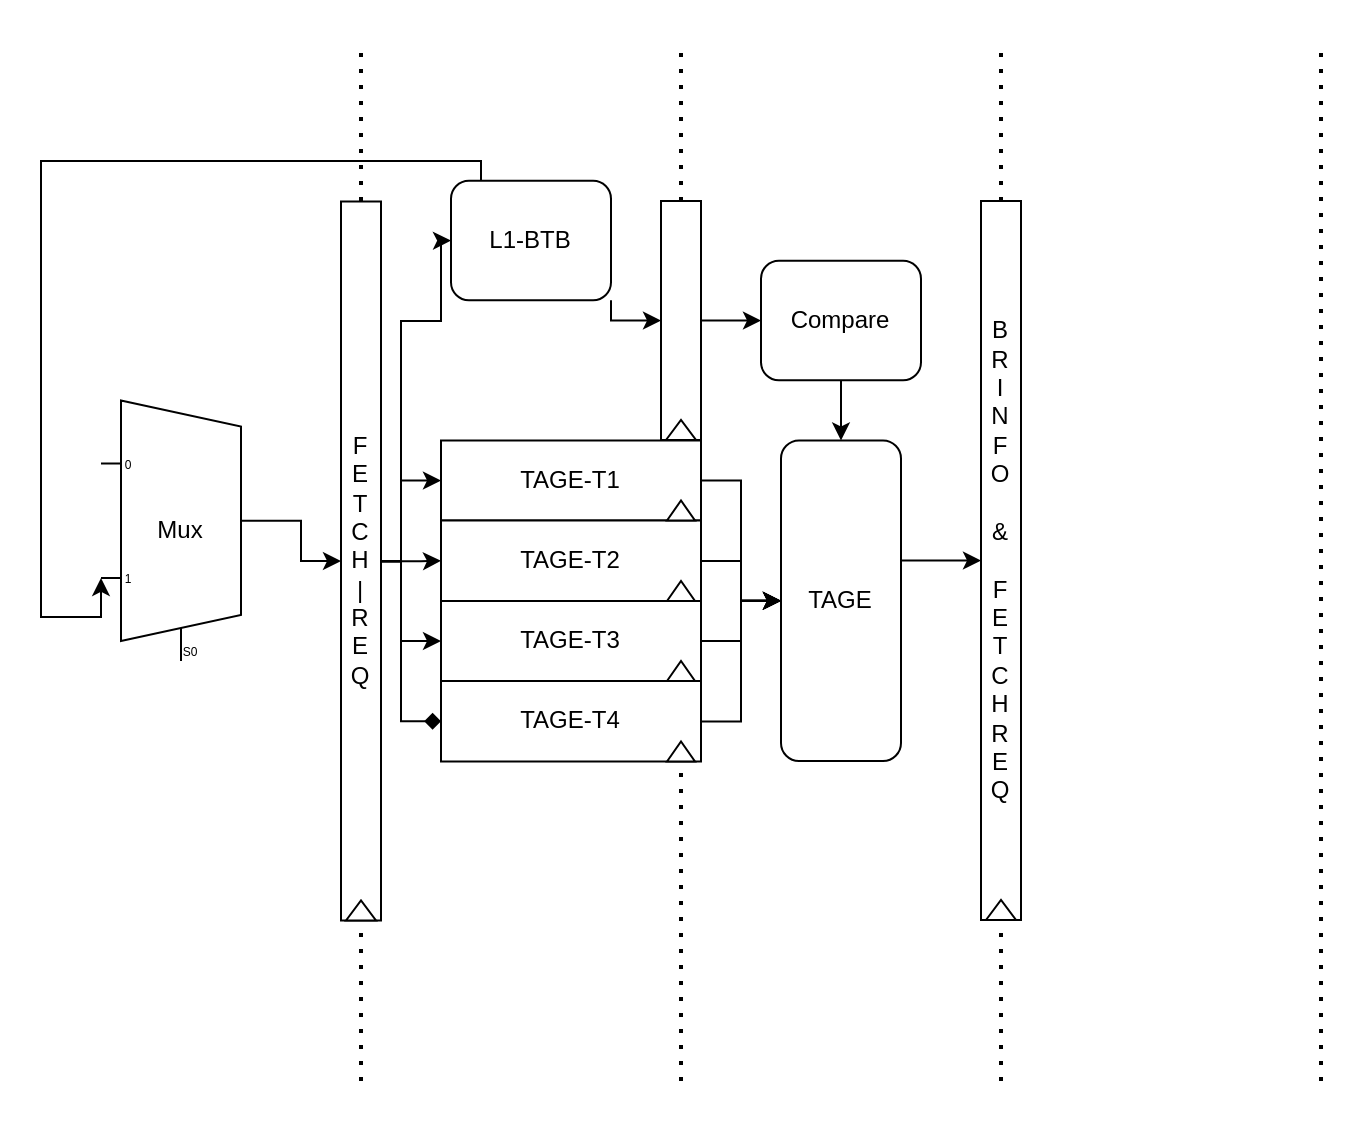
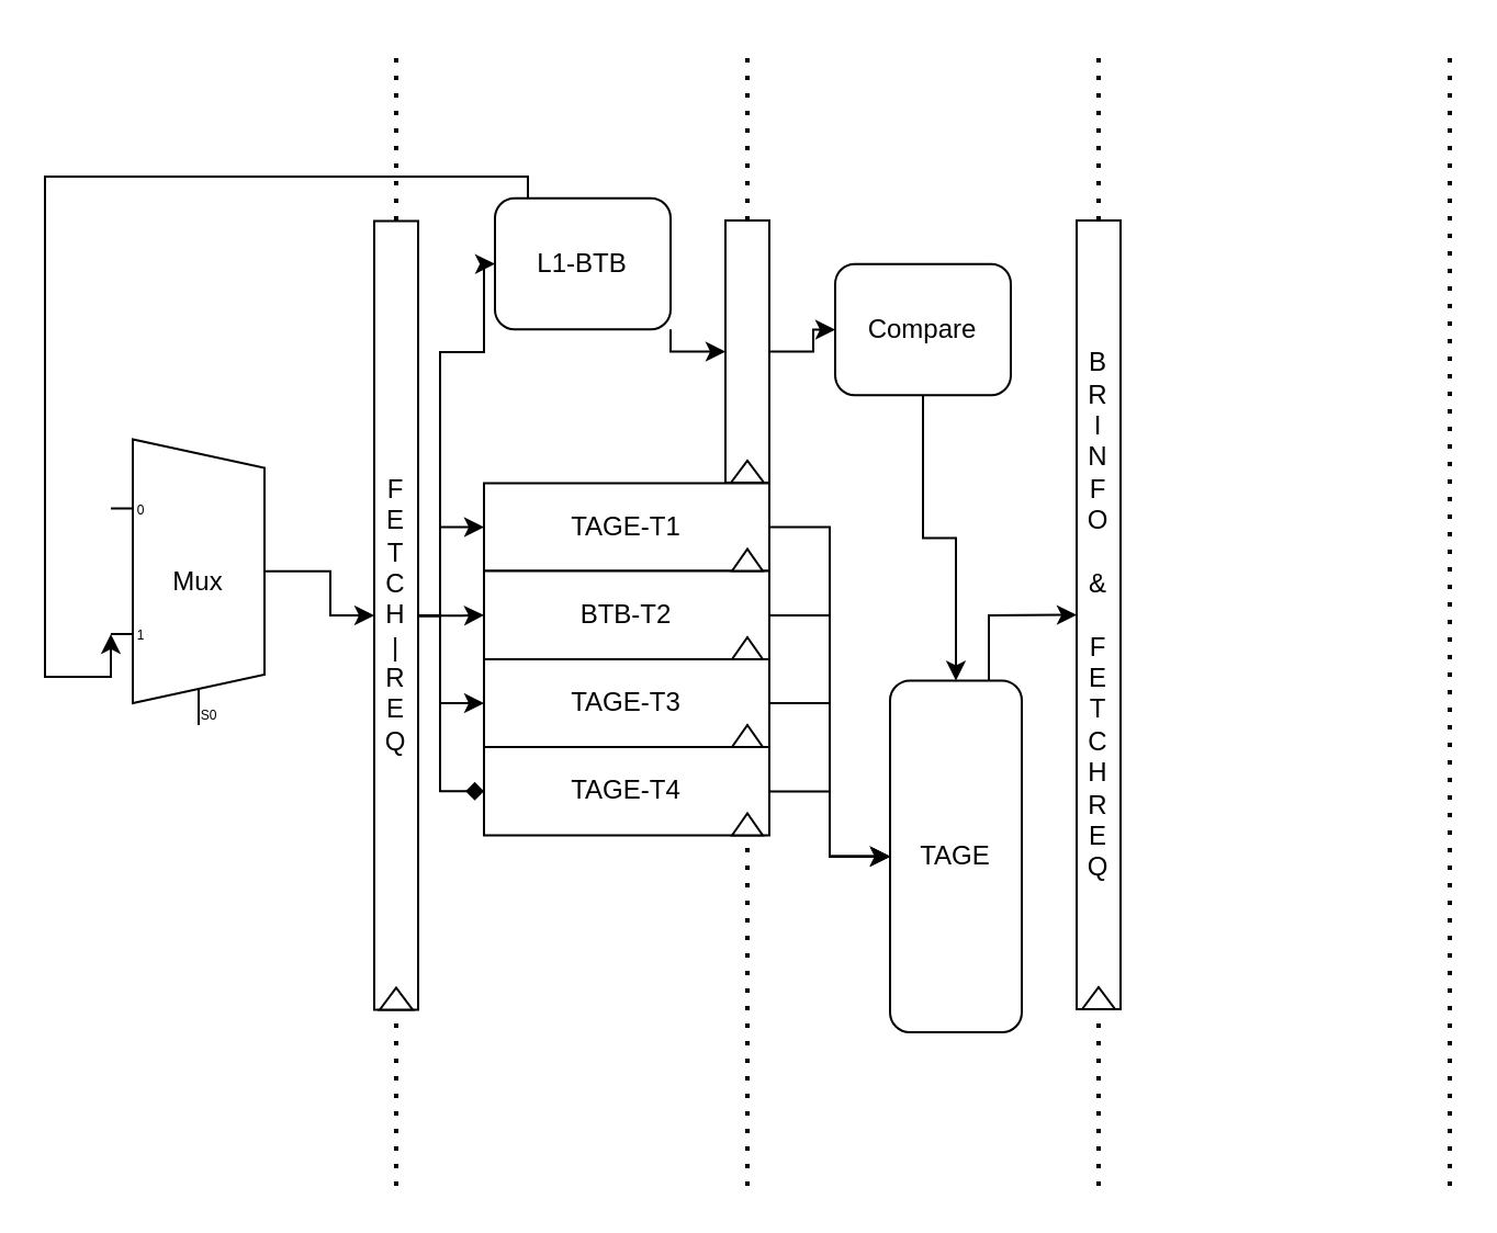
  <mxCell id="0" />
  <mxCell id="1" parent="0" />
  <mxCell id="2" value="" style="endArrow=none;dashed=1;html=1;dashPattern=1 3;strokeWidth=2;rounded=0;" parent="1" edge="1"><mxGeometry width="50" height="50" relative="1" as="geometry"><mxPoint x="340" y="540" as="sourcePoint" /><mxPoint x="340" y="20" as="targetPoint" /></mxGeometry></mxCell>
  <mxCell id="3" value="" style="endArrow=none;dashed=1;html=1;dashPattern=1 3;strokeWidth=2;rounded=0;" parent="1" edge="1"><mxGeometry width="50" height="50" relative="1" as="geometry"><mxPoint x="180" y="540" as="sourcePoint" /><mxPoint x="180" y="20" as="targetPoint" /></mxGeometry></mxCell>
  <mxCell id="4" value="" style="endArrow=none;dashed=1;html=1;dashPattern=1 3;strokeWidth=2;rounded=0;" parent="1" edge="1"><mxGeometry width="50" height="50" relative="1" as="geometry"><mxPoint x="500" y="540" as="sourcePoint" /><mxPoint x="500" y="20" as="targetPoint" /></mxGeometry></mxCell>
  <mxCell id="5" value="" style="endArrow=none;dashed=1;html=1;dashPattern=1 3;strokeWidth=2;rounded=0;" parent="1" edge="1"><mxGeometry width="50" height="50" relative="1" as="geometry"><mxPoint x="660" y="540" as="sourcePoint" /><mxPoint x="660" y="20" as="targetPoint" /></mxGeometry></mxCell>
  <mxCell id="6" style="edgeStyle=orthogonalEdgeStyle;rounded=0;orthogonalLoop=1;jettySize=auto;html=1;entryX=0;entryY=0.5;entryDx=0;entryDy=0;" edge="1" parent="1" source="31" target="12"><mxGeometry relative="1" as="geometry"><Array as="points"><mxPoint x="200" y="280" /><mxPoint x="200" y="160" /><mxPoint x="220" y="160" /></Array></mxGeometry></mxCell>
  <mxCell id="7" style="edgeStyle=orthogonalEdgeStyle;rounded=0;orthogonalLoop=1;jettySize=auto;html=1;entryX=0;entryY=0.5;entryDx=0;entryDy=0;" edge="1" parent="1" source="31" target="17"><mxGeometry relative="1" as="geometry"><Array as="points"><mxPoint x="200" y="280" /><mxPoint x="200" y="240" /></Array></mxGeometry></mxCell>
  <mxCell id="8" style="edgeStyle=orthogonalEdgeStyle;rounded=0;orthogonalLoop=1;jettySize=auto;html=1;entryX=0;entryY=0.5;entryDx=0;entryDy=0;" edge="1" parent="1" source="31" target="19"><mxGeometry relative="1" as="geometry" /></mxCell>
  <mxCell id="9" style="edgeStyle=orthogonalEdgeStyle;rounded=0;orthogonalLoop=1;jettySize=auto;html=1;entryX=0;entryY=0.5;entryDx=0;entryDy=0;" edge="1" parent="1" source="31" target="21"><mxGeometry relative="1" as="geometry"><Array as="points"><mxPoint x="200" y="280" /><mxPoint x="200" y="320" /></Array></mxGeometry></mxCell>
  <mxCell id="10" style="edgeStyle=orthogonalEdgeStyle;rounded=0;orthogonalLoop=1;jettySize=auto;html=1;entryX=0;entryY=0.5;entryDx=0;entryDy=0;endArrow=diamond;" edge="1" parent="1" source="31" target="23"><mxGeometry relative="1" as="geometry"><Array as="points"><mxPoint x="200" y="280" /><mxPoint x="200" y="360" /></Array></mxGeometry></mxCell>
  <mxCell id="11" style="edgeStyle=orthogonalEdgeStyle;rounded=0;orthogonalLoop=1;jettySize=auto;html=1;entryX=0;entryY=0.5;entryDx=0;entryDy=0;" edge="1" parent="1" source="12" target="34"><mxGeometry relative="1" as="geometry"><Array as="points"><mxPoint x="305" y="160" /></Array></mxGeometry></mxCell>
  <mxCell id="12" value="L1-BTB" style="rounded=1;whiteSpace=wrap;html=1;" vertex="1" parent="1"><mxGeometry x="225" y="89.88" width="80" height="59.75" as="geometry" /></mxCell>
  <mxCell id="13" style="edgeStyle=orthogonalEdgeStyle;rounded=0;orthogonalLoop=1;jettySize=auto;html=1;exitX=1;exitY=0.5;exitDx=0;exitDy=-5;exitPerimeter=0;entryX=0;entryY=0.5;entryDx=0;entryDy=0;" edge="1" parent="1" source="14" target="31"><mxGeometry relative="1" as="geometry" /></mxCell>
  <mxCell id="14" value="Mux" style="shadow=0;dashed=0;align=center;html=1;strokeWidth=1;shape=mxgraph.electrical.abstract.mux2;whiteSpace=wrap;" vertex="1" parent="1"><mxGeometry x="50" y="199.75" width="80" height="130.25" as="geometry" /></mxCell>
  <mxCell id="15" style="edgeStyle=orthogonalEdgeStyle;rounded=0;orthogonalLoop=1;jettySize=auto;html=1;entryX=0;entryY=0.658;entryDx=0;entryDy=3;entryPerimeter=0;" edge="1" parent="1" source="12" target="14"><mxGeometry relative="1" as="geometry"><Array as="points"><mxPoint x="240" y="80" /><mxPoint y="80" x="20" /><mxPoint y="308" x="20" /></Array></mxGeometry></mxCell>
  <mxCell id="16" style="edgeStyle=orthogonalEdgeStyle;rounded=0;orthogonalLoop=1;jettySize=auto;html=1;entryX=0;entryY=0.5;entryDx=0;entryDy=0;" edge="1" parent="1" source="17" target="29"><mxGeometry relative="1" as="geometry" /></mxCell>
  <mxCell id="17" value="TAGE-T1" style="rounded=0;whiteSpace=wrap;html=1;" vertex="1" parent="1"><mxGeometry x="220" y="219.75" width="130" height="40" as="geometry" /></mxCell>
  <mxCell id="18" style="edgeStyle=orthogonalEdgeStyle;rounded=0;orthogonalLoop=1;jettySize=auto;html=1;entryX=0;entryY=0.5;entryDx=0;entryDy=0;" edge="1" parent="1" source="19" target="29"><mxGeometry relative="1" as="geometry" /></mxCell>
- <mxCell id="19" value="TAGE-T2" style="rounded=0;whiteSpace=wrap;html=1;" vertex="1" parent="1"><mxGeometry x="220" y="259.75" width="130" height="40.25" as="geometry" /></mxCell>
+ <mxCell id="19" value="BTB-T2" style="rounded=0;whiteSpace=wrap;html=1;" vertex="1" parent="1"><mxGeometry x="220" y="259.75" width="130" height="40.25" as="geometry" /></mxCell>
  <mxCell id="20" style="edgeStyle=orthogonalEdgeStyle;rounded=0;orthogonalLoop=1;jettySize=auto;html=1;entryX=0;entryY=0.5;entryDx=0;entryDy=0;" edge="1" parent="1" source="21" target="29"><mxGeometry relative="1" as="geometry" /></mxCell>
  <mxCell id="21" value="TAGE-T3" style="rounded=0;whiteSpace=wrap;html=1;" vertex="1" parent="1"><mxGeometry x="220" y="300" width="130" height="40" as="geometry" /></mxCell>
  <mxCell id="22" style="edgeStyle=orthogonalEdgeStyle;rounded=0;orthogonalLoop=1;jettySize=auto;html=1;entryX=0;entryY=0.5;entryDx=0;entryDy=0;" edge="1" parent="1" source="23" target="29"><mxGeometry relative="1" as="geometry" /></mxCell>
  <mxCell id="23" value="TAGE-T4" style="rounded=0;whiteSpace=wrap;html=1;" vertex="1" parent="1"><mxGeometry x="220" y="340" width="130" height="40.25" as="geometry" /></mxCell>
  <mxCell id="24" value="" style="triangle;whiteSpace=wrap;html=1;rotation=-90;" vertex="1" parent="1"><mxGeometry x="335" y="328" width="10" height="14" as="geometry" /></mxCell>
  <mxCell id="25" value="" style="triangle;whiteSpace=wrap;html=1;rotation=-90;" vertex="1" parent="1"><mxGeometry x="335" y="288" width="10" height="14" as="geometry" /></mxCell>
  <mxCell id="26" value="" style="triangle;whiteSpace=wrap;html=1;rotation=-90;" vertex="1" parent="1"><mxGeometry x="335" y="247.75" width="10" height="14" as="geometry" /></mxCell>
  <mxCell id="27" value="" style="triangle;whiteSpace=wrap;html=1;rotation=-90;" vertex="1" parent="1"><mxGeometry x="335" y="368.25" width="10" height="14" as="geometry" /></mxCell>
  <mxCell id="28" style="edgeStyle=orthogonalEdgeStyle;rounded=0;orthogonalLoop=1;jettySize=auto;html=1;entryX=0;entryY=0.5;entryDx=0;entryDy=0;" edge="1" parent="1" source="29" target="38"><mxGeometry relative="1" as="geometry"><Array as="points"><mxPoint x="450" y="280" /><mxPoint x="450" y="280" /></Array></mxGeometry></mxCell>
- <mxCell id="29" value="TAGE" style="rounded=1;whiteSpace=wrap;html=1;" vertex="1" parent="1"><mxGeometry x="390" y="219.75" width="60" height="160.25" as="geometry" /></mxCell>
+ <mxCell id="29" value="TAGE" style="rounded=1;whiteSpace=wrap;html=1;" vertex="1" parent="1"><mxGeometry x="405" y="309.75" width="60" height="160.25" as="geometry" /></mxCell>
  <mxCell id="30" value="" style="group" vertex="1" connectable="0" parent="1"><mxGeometry x="170" y="180.25" width="20" height="279.5" as="geometry" /></mxCell>
  <mxCell id="31" value="F&lt;div&gt;E&lt;/div&gt;&lt;div&gt;T&lt;/div&gt;&lt;div&gt;C&lt;/div&gt;&lt;div&gt;H&lt;/div&gt;&lt;div&gt;|&lt;/div&gt;&lt;div&gt;R&lt;/div&gt;&lt;div&gt;E&lt;/div&gt;&lt;div&gt;Q&lt;/div&gt;" style="rounded=0;html=1;whiteSpace=wrap;fontColor=default;labelBackgroundColor=none;labelBorderColor=none;textShadow=0;horizontal=1;verticalAlign=middle;align=center;labelPosition=center;verticalLabelPosition=middle;" vertex="1" parent="30"><mxGeometry y="-80" width="20" height="359.5" as="geometry" /></mxCell>
  <mxCell id="32" value="" style="triangle;whiteSpace=wrap;html=1;rotation=-90;" vertex="1" parent="30"><mxGeometry x="5" y="267" width="10" height="15" as="geometry" /></mxCell>
  <mxCell id="33" style="edgeStyle=orthogonalEdgeStyle;rounded=0;orthogonalLoop=1;jettySize=auto;html=1;entryX=0;entryY=0.5;entryDx=0;entryDy=0;" edge="1" parent="1" source="34" target="37"><mxGeometry relative="1" as="geometry" /></mxCell>
  <mxCell id="34" value="" style="rounded=0;html=1;whiteSpace=wrap;fontColor=default;labelBackgroundColor=none;labelBorderColor=none;textShadow=0;horizontal=1;verticalAlign=middle;align=center;labelPosition=center;verticalLabelPosition=middle;" vertex="1" parent="1"><mxGeometry x="330" y="100" width="20" height="119.5" as="geometry" /></mxCell>
  <mxCell id="35" value="" style="triangle;whiteSpace=wrap;html=1;rotation=-90;" vertex="1" parent="1"><mxGeometry x="335" y="207" width="10" height="15" as="geometry" /></mxCell>
  <mxCell id="36" style="edgeStyle=orthogonalEdgeStyle;rounded=0;orthogonalLoop=1;jettySize=auto;html=1;entryX=0.5;entryY=0;entryDx=0;entryDy=0;" edge="1" parent="1" source="37" target="29"><mxGeometry relative="1" as="geometry" /></mxCell>
- <mxCell id="37" value="Compare" style="rounded=1;whiteSpace=wrap;html=1;" vertex="1" parent="1"><mxGeometry x="380" y="129.88" width="80" height="59.75" as="geometry" /></mxCell>
+ <mxCell id="37" value="Compare" style="rounded=1;whiteSpace=wrap;html=1;" vertex="1" parent="1"><mxGeometry x="380" y="119.88" width="80" height="59.75" as="geometry" /></mxCell>
  <mxCell id="38" value="B&lt;div&gt;R&lt;/div&gt;&lt;div&gt;I&lt;/div&gt;&lt;div&gt;N&lt;/div&gt;&lt;div&gt;F&lt;/div&gt;&lt;div&gt;O&lt;/div&gt;&lt;div&gt;&lt;br&gt;&lt;/div&gt;&lt;div&gt;&amp;amp;&lt;/div&gt;&lt;div&gt;&lt;br&gt;&lt;/div&gt;&lt;div&gt;F&lt;/div&gt;&lt;div&gt;E&lt;/div&gt;&lt;div&gt;T&lt;/div&gt;&lt;div&gt;C&lt;/div&gt;&lt;div&gt;H&lt;/div&gt;&lt;div&gt;R&lt;/div&gt;&lt;div&gt;E&lt;/div&gt;&lt;div&gt;Q&lt;/div&gt;" style="rounded=0;html=1;whiteSpace=wrap;fontColor=default;labelBackgroundColor=none;labelBorderColor=none;textShadow=0;horizontal=1;verticalAlign=middle;align=center;labelPosition=center;verticalLabelPosition=middle;" vertex="1" parent="1"><mxGeometry x="490" y="100" width="20" height="359.5" as="geometry" /></mxCell>
  <mxCell id="39" value="" style="triangle;whiteSpace=wrap;html=1;rotation=-90;" vertex="1" parent="1"><mxGeometry x="495" y="447" width="10" height="15" as="geometry" /></mxCell>
